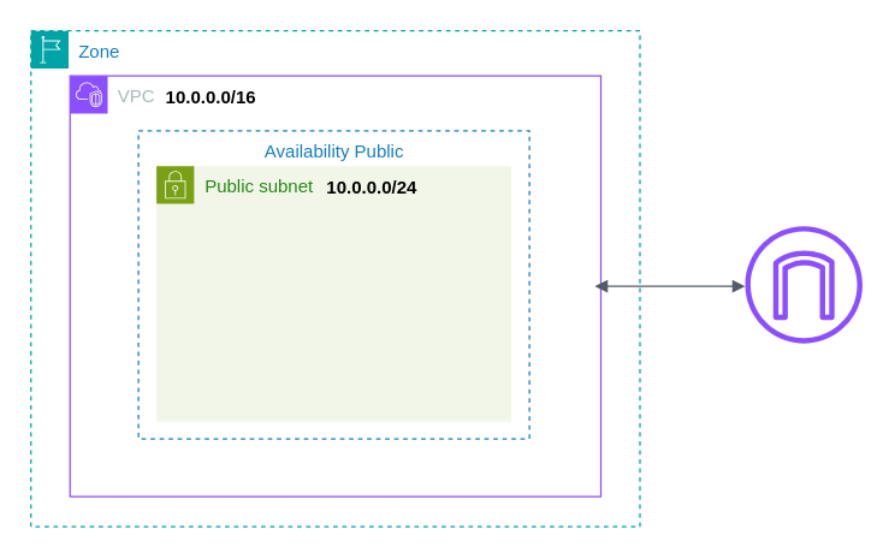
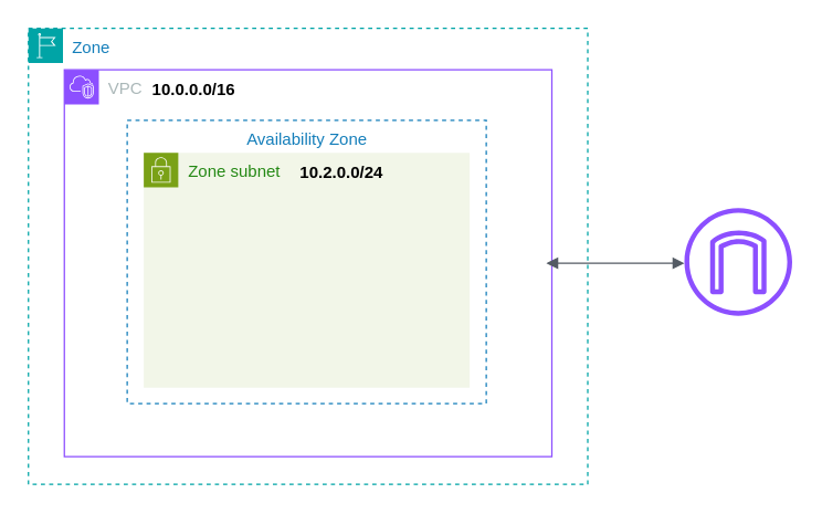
  <mxCell id="0" />
  <mxCell id="1" parent="0" />
  <mxCell id="2" value="Zone" style="points=[[0,0],[0.25,0],[0.5,0],[0.75,0],[1,0],[1,0.25],[1,0.5],[1,0.75],[1,1],[0.75,1],[0.5,1],[0.25,1],[0,1],[0,0.75],[0,0.5],[0,0.25]];outlineConnect=0;gradientColor=none;html=1;whiteSpace=wrap;fontSize=12;fontStyle=0;container=1;pointerEvents=0;collapsible=0;recursiveResize=0;shape=mxgraph.aws4.group;grIcon=mxgraph.aws4.group_region;strokeColor=#00A4A6;fillColor=none;verticalAlign=top;align=left;spacingLeft=30;fontColor=#147EBA;dashed=1;" vertex="1" parent="1"><mxGeometry x="20" y="20" width="405" height="330" as="geometry" /></mxCell>
  <mxCell id="3" value="VPC" style="points=[[0,0],[0.25,0],[0.5,0],[0.75,0],[1,0],[1,0.25],[1,0.5],[1,0.75],[1,1],[0.75,1],[0.5,1],[0.25,1],[0,1],[0,0.75],[0,0.5],[0,0.25]];outlineConnect=0;gradientColor=none;html=1;whiteSpace=wrap;fontSize=12;fontStyle=0;container=1;pointerEvents=0;collapsible=0;recursiveResize=0;shape=mxgraph.aws4.group;grIcon=mxgraph.aws4.group_vpc2;strokeColor=#8C4FFF;fillColor=none;verticalAlign=top;align=left;spacingLeft=30;fontColor=#AAB7B8;dashed=0;" vertex="1" parent="2"><mxGeometry x="26" y="30" width="353" height="280" as="geometry" /></mxCell>
- <mxCell id="4" value="Public subnet" style="points=[[0,0],[0.25,0],[0.5,0],[0.75,0],[1,0],[1,0.25],[1,0.5],[1,0.75],[1,1],[0.75,1],[0.5,1],[0.25,1],[0,1],[0,0.75],[0,0.5],[0,0.25]];outlineConnect=0;gradientColor=none;html=1;whiteSpace=wrap;fontSize=12;fontStyle=0;container=1;pointerEvents=0;collapsible=0;recursiveResize=0;shape=mxgraph.aws4.group;grIcon=mxgraph.aws4.group_security_group;grStroke=0;strokeColor=#7AA116;fillColor=#F2F6E8;verticalAlign=top;align=left;spacingLeft=30;fontColor=#248814;dashed=0;" vertex="1" parent="3"><mxGeometry x="57.5" y="60" width="236" height="170" as="geometry" /></mxCell>
- <mxCell id="5" value="Availability Public" style="fillColor=none;strokeColor=#147EBA;dashed=1;verticalAlign=top;fontStyle=0;fontColor=#147EBA;whiteSpace=wrap;html=1;" vertex="1" parent="3"><mxGeometry x="45.5" y="36.5" width="260" height="205" as="geometry" /></mxCell>
+ <mxCell id="4" value="Zone subnet" style="points=[[0,0],[0.25,0],[0.5,0],[0.75,0],[1,0],[1,0.25],[1,0.5],[1,0.75],[1,1],[0.75,1],[0.5,1],[0.25,1],[0,1],[0,0.75],[0,0.5],[0,0.25]];outlineConnect=0;gradientColor=none;html=1;whiteSpace=wrap;fontSize=12;fontStyle=0;container=1;pointerEvents=0;collapsible=0;recursiveResize=0;shape=mxgraph.aws4.group;grIcon=mxgraph.aws4.group_security_group;grStroke=0;strokeColor=#7AA116;fillColor=#F2F6E8;verticalAlign=top;align=left;spacingLeft=30;fontColor=#248814;dashed=0;" vertex="1" parent="3"><mxGeometry x="57.5" y="60" width="236" height="170" as="geometry" /></mxCell>
+ <mxCell id="5" value="Availability Zone" style="fillColor=none;strokeColor=#147EBA;dashed=1;verticalAlign=top;fontStyle=0;fontColor=#147EBA;whiteSpace=wrap;html=1;" vertex="1" parent="3"><mxGeometry x="45.5" y="36.5" width="260" height="205" as="geometry" /></mxCell>
  <mxCell id="6" value="&lt;b&gt;10.0.0.0/16&lt;/b&gt;" style="text;html=1;align=center;verticalAlign=middle;whiteSpace=wrap;rounded=0;" vertex="1" parent="3"><mxGeometry x="-11" width="210" height="30" as="geometry" /></mxCell>
- <mxCell id="7" value="&lt;b&gt;10.0.0.0/24&lt;/b&gt;" style="text;html=1;align=center;verticalAlign=middle;whiteSpace=wrap;rounded=0;" vertex="1" parent="3"><mxGeometry x="95.5" y="60" width="210" height="30" as="geometry" /></mxCell>
+ <mxCell id="7" value="&lt;b&gt;10.2.0.0/24&lt;/b&gt;" style="text;html=1;align=center;verticalAlign=middle;whiteSpace=wrap;rounded=0;" vertex="1" parent="3"><mxGeometry x="95.5" y="60" width="210" height="30" as="geometry" /></mxCell>
  <mxCell id="8" value="" style="edgeStyle=orthogonalEdgeStyle;html=1;endArrow=block;elbow=vertical;startArrow=block;startFill=1;endFill=1;strokeColor=#545B64;rounded=0;" edge="1" parent="3"><mxGeometry width="100" relative="1" as="geometry"><mxPoint x="349" y="140" as="sourcePoint" /><mxPoint x="449" y="140" as="targetPoint" /></mxGeometry></mxCell>
  <mxCell id="9" value="" style="sketch=0;outlineConnect=0;fontColor=#232F3E;gradientColor=none;fillColor=#8C4FFF;strokeColor=none;dashed=0;verticalLabelPosition=bottom;verticalAlign=top;align=center;html=1;fontSize=12;fontStyle=0;aspect=fixed;pointerEvents=1;shape=mxgraph.aws4.internet_gateway;" vertex="1" parent="1"><mxGeometry x="495" y="150" width="78" height="78" as="geometry" /></mxCell>
